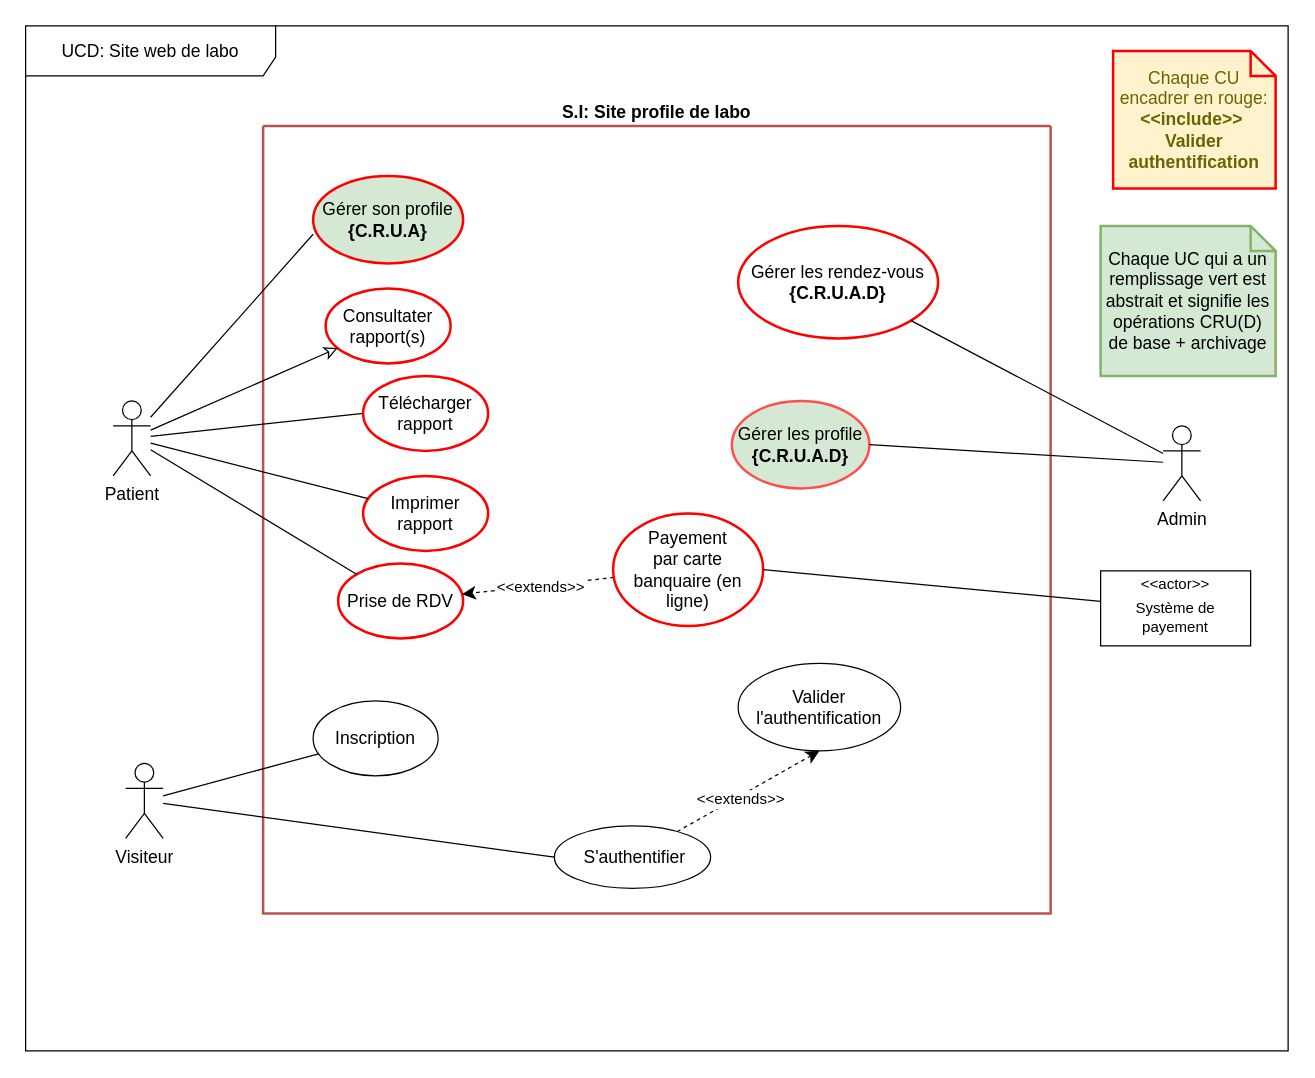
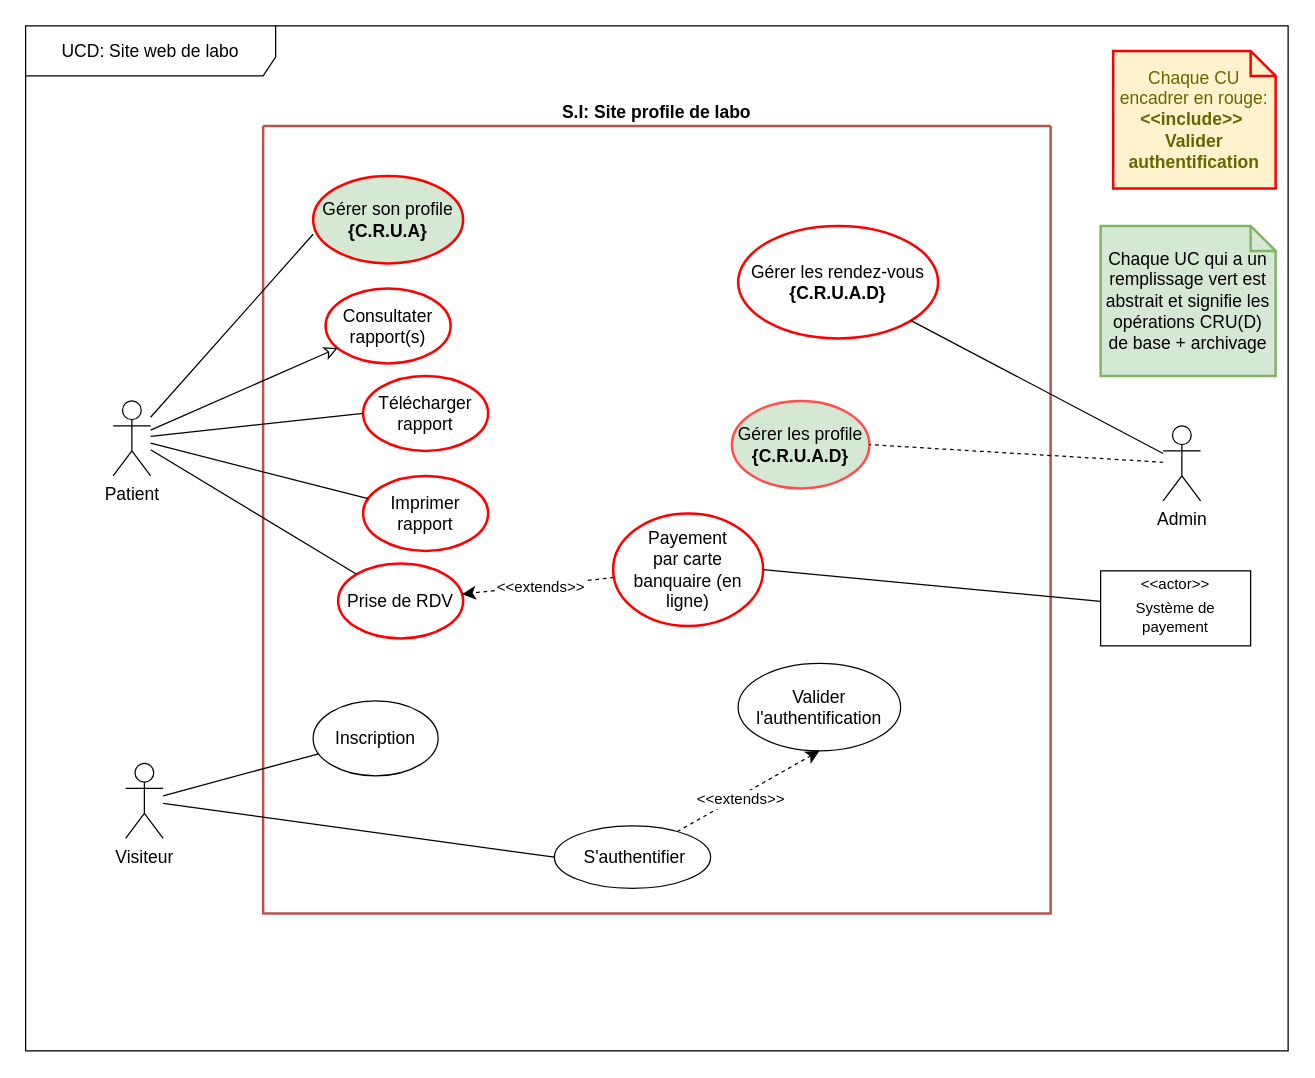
  <mxCell id="0" />
  <mxCell id="1" parent="0" />
  <mxCell id="2" value="&lt;font style=&quot;font-size: 14px;&quot;&gt;UCD: Site web de labo&lt;/font&gt;" style="shape=umlFrame;whiteSpace=wrap;html=1;pointerEvents=0;width=200;height=40;" parent="1" vertex="1"><mxGeometry x="20" y="20" width="1010" height="820" as="geometry" /></mxCell>
  <mxCell id="3" value="S.I: Site profile de labo" style="swimlane;startSize=0;swimlaneFillColor=none;fillColor=#f8cecc;strokeColor=#b85450;strokeWidth=2;fontSize=14;spacingBottom=24;" parent="1" vertex="1"><mxGeometry x="210" y="100" width="630" height="630" as="geometry"><mxRectangle x="120" y="320" width="50" height="40" as="alternateBounds" /></mxGeometry></mxCell>
  <mxCell id="4" value="&lt;font style=&quot;font-size: 14px;&quot;&gt;Inscription&lt;/font&gt;" style="ellipse;whiteSpace=wrap;html=1;fillColor=none;" parent="3" vertex="1"><mxGeometry x="40" y="460" width="100" height="60" as="geometry" /></mxCell>
  <mxCell id="5" value="&lt;font style=&quot;font-size: 14px;&quot;&gt;Prise de RDV&lt;/font&gt;" style="ellipse;whiteSpace=wrap;html=1;fillColor=none;strokeWidth=2;strokeColor=#ff0000;" parent="3" vertex="1"><mxGeometry x="60" y="350" width="100" height="60" as="geometry" /></mxCell>
  <mxCell id="6" style="edgeStyle=none;curved=1;rounded=0;orthogonalLoop=1;jettySize=auto;html=1;fontSize=12;startSize=8;endSize=8;dashed=1;" parent="3" source="8" target="5" edge="1"><mxGeometry relative="1" as="geometry" /></mxCell>
  <mxCell id="7" value="&amp;lt;&amp;lt;extends&amp;gt;&amp;gt;" style="edgeLabel;html=1;align=center;verticalAlign=middle;resizable=0;points=[];fontSize=12;" parent="6" vertex="1" connectable="0"><mxGeometry x="-0.014" y="1" relative="1" as="geometry"><mxPoint as="offset" /></mxGeometry></mxCell>
  <mxCell id="8" value="&lt;font style=&quot;font-size: 14px;&quot;&gt;Payement&lt;/font&gt;&lt;div&gt;&lt;font style=&quot;font-size: 14px;&quot;&gt;par carte banquaire (en ligne)&lt;/font&gt;&lt;/div&gt;" style="ellipse;whiteSpace=wrap;html=1;fillColor=none;strokeWidth=2;strokeColor=#ff0000;" parent="3" vertex="1"><mxGeometry x="280" y="310" width="120" height="90" as="geometry" /></mxCell>
  <mxCell id="9" value="&lt;font style=&quot;font-size: 14px;&quot;&gt;Consultater rapport(s)&lt;/font&gt;" style="ellipse;whiteSpace=wrap;html=1;fillColor=none;strokeWidth=2;strokeColor=#ff0000;" parent="3" vertex="1"><mxGeometry x="50" y="130" width="100" height="60" as="geometry" /></mxCell>
  <mxCell id="10" value="&lt;font style=&quot;font-size: 14px;&quot;&gt;Gérer son profile&lt;/font&gt;&lt;div&gt;&lt;font style=&quot;font-size: 14px;&quot;&gt;&lt;b&gt;{C.R.U.A}&lt;/b&gt;&lt;/font&gt;&lt;/div&gt;" style="ellipse;whiteSpace=wrap;html=1;fillColor=#d5e8d4;strokeWidth=2;strokeColor=#ff0000;" parent="3" vertex="1"><mxGeometry x="40" y="40" width="120" height="70" as="geometry" /></mxCell>
  <mxCell id="11" style="edgeStyle=none;curved=1;rounded=0;orthogonalLoop=1;jettySize=auto;html=1;entryX=1;entryY=0.5;entryDx=0;entryDy=0;fontSize=12;startSize=8;endSize=8;" parent="3" source="5" target="5" edge="1"><mxGeometry relative="1" as="geometry" /></mxCell>
  <mxCell id="12" value="&lt;font style=&quot;font-size: 14px;&quot;&gt;Gérer les rendez-vous&lt;/font&gt;&lt;div&gt;&lt;font style=&quot;font-size: 14px;&quot;&gt;&lt;b&gt;{C.R.U.A.D}&lt;/b&gt;&lt;/font&gt;&lt;/div&gt;" style="ellipse;whiteSpace=wrap;html=1;fillColor=none;strokeWidth=2;strokeColor=#ff0000;" parent="3" vertex="1"><mxGeometry x="380" y="80" width="160" height="90" as="geometry" /></mxCell>
  <mxCell id="13" value="&lt;font style=&quot;font-size: 14px;&quot;&gt;Gérer les profile&lt;/font&gt;&lt;div&gt;&lt;font style=&quot;font-size: 14px;&quot;&gt;&lt;b&gt;{C.R.U.A.D}&lt;/b&gt;&lt;/font&gt;&lt;/div&gt;" style="ellipse;whiteSpace=wrap;html=1;fillColor=#d5e8d4;strokeWidth=2;strokeColor=#FF4E4E;" parent="3" vertex="1"><mxGeometry x="375" y="220" width="110" height="70" as="geometry" /></mxCell>
  <mxCell id="14" value="&lt;font style=&quot;font-size: 14px;&quot;&gt;Valider l'authentification&lt;/font&gt;" style="ellipse;whiteSpace=wrap;html=1;fillColor=none;" parent="3" vertex="1"><mxGeometry x="380" y="430" width="130" height="70" as="geometry" /></mxCell>
  <mxCell id="15" style="edgeStyle=none;curved=1;rounded=0;orthogonalLoop=1;jettySize=auto;html=1;entryX=0.5;entryY=1;entryDx=0;entryDy=0;fontSize=12;startSize=8;endSize=8;dashed=1;" parent="3" source="17" target="14" edge="1"><mxGeometry relative="1" as="geometry" /></mxCell>
  <mxCell id="16" value="&amp;lt;&amp;lt;extends&amp;gt;&amp;gt;" style="edgeLabel;html=1;align=center;verticalAlign=middle;resizable=0;points=[];fontSize=12;" parent="15" vertex="1" connectable="0"><mxGeometry x="-0.147" y="-2" relative="1" as="geometry"><mxPoint as="offset" /></mxGeometry></mxCell>
  <mxCell id="17" value="&lt;font style=&quot;font-size: 14px;&quot;&gt;&amp;nbsp;S'authentifier&lt;/font&gt;" style="ellipse;whiteSpace=wrap;html=1;fillColor=none;" parent="3" vertex="1"><mxGeometry x="233" y="560" width="125" height="50" as="geometry" /></mxCell>
  <mxCell id="18" value="&lt;font style=&quot;font-size: 14px;&quot;&gt;Imprimer rapport&lt;/font&gt;" style="ellipse;whiteSpace=wrap;html=1;fillColor=none;strokeWidth=2;strokeColor=#ff0000;" parent="3" vertex="1"><mxGeometry x="80" y="280" width="100" height="60" as="geometry" /></mxCell>
  <mxCell id="19" value="&lt;font style=&quot;font-size: 14px;&quot;&gt;Télécharger rapport&lt;/font&gt;" style="ellipse;whiteSpace=wrap;html=1;fillColor=none;strokeWidth=2;strokeColor=#ff0000;" parent="3" vertex="1"><mxGeometry x="80" y="200" width="100" height="60" as="geometry" /></mxCell>
  <mxCell id="20" style="edgeStyle=none;curved=1;rounded=0;orthogonalLoop=1;jettySize=auto;html=1;fontSize=12;startSize=8;endSize=8;endArrow=none;endFill=0;" parent="1" source="22" target="4" edge="1"><mxGeometry relative="1" as="geometry" /></mxCell>
  <mxCell id="21" style="edgeStyle=none;curved=1;rounded=0;orthogonalLoop=1;jettySize=auto;html=1;entryX=0;entryY=0.5;entryDx=0;entryDy=0;fontSize=12;startSize=8;endSize=8;endArrow=none;endFill=0;" parent="1" source="22" target="17" edge="1"><mxGeometry relative="1" as="geometry" /></mxCell>
  <mxCell id="22" value="&lt;font style=&quot;font-size: 14px;&quot;&gt;Visiteur&lt;/font&gt;" style="shape=umlActor;verticalLabelPosition=bottom;verticalAlign=top;html=1;outlineConnect=0;" parent="1" vertex="1"><mxGeometry x="100" y="610" width="30" height="60" as="geometry" /></mxCell>
  <mxCell id="23" style="edgeStyle=none;curved=1;rounded=0;orthogonalLoop=1;jettySize=auto;html=1;fontSize=12;startSize=8;endSize=8;endArrow=none;endFill=0;" parent="1" source="26" target="5" edge="1"><mxGeometry relative="1" as="geometry" /></mxCell>
  <mxCell id="24" style="edgeStyle=none;curved=1;rounded=0;orthogonalLoop=1;jettySize=auto;html=1;fontSize=12;startSize=8;endSize=8;endArrow=classic;endFill=0;" parent="1" source="26" target="9" edge="1"><mxGeometry relative="1" as="geometry"><mxPoint x="130" y="490" as="sourcePoint" /></mxGeometry></mxCell>
  <mxCell id="25" style="edgeStyle=none;curved=1;rounded=0;orthogonalLoop=1;jettySize=auto;html=1;entryX=0;entryY=0.667;entryDx=0;entryDy=0;fontSize=12;startSize=8;endSize=8;endArrow=none;endFill=0;entryPerimeter=0;" parent="1" source="26" target="10" edge="1"><mxGeometry relative="1" as="geometry"><mxPoint x="130" y="490" as="sourcePoint" /></mxGeometry></mxCell>
  <mxCell id="26" value="&lt;font style=&quot;font-size: 14px;&quot;&gt;Patient&lt;/font&gt;" style="shape=umlActor;verticalLabelPosition=bottom;verticalAlign=top;html=1;outlineConnect=0;" parent="1" vertex="1"><mxGeometry x="90" y="320" width="30" height="60" as="geometry" /></mxCell>
  <mxCell id="27" style="edgeStyle=none;curved=1;rounded=0;orthogonalLoop=1;jettySize=auto;html=1;fontSize=12;startSize=8;endSize=8;endArrow=none;endFill=0;" parent="1" source="29" target="12" edge="1"><mxGeometry relative="1" as="geometry"><mxPoint x="910" y="450" as="sourcePoint" /></mxGeometry></mxCell>
- <mxCell id="28" style="edgeStyle=none;curved=1;rounded=0;orthogonalLoop=1;jettySize=auto;html=1;entryX=1;entryY=0.5;entryDx=0;entryDy=0;fontSize=12;startSize=8;endSize=8;endArrow=none;endFill=0;" parent="1" source="29" target="13" edge="1"><mxGeometry relative="1" as="geometry" /></mxCell>
+ <mxCell id="28" style="edgeStyle=none;curved=1;rounded=0;orthogonalLoop=1;jettySize=auto;html=1;entryX=1;entryY=0.5;entryDx=0;entryDy=0;fontSize=12;startSize=8;endSize=8;endArrow=none;endFill=0;dashed=1;" parent="1" source="29" target="13" edge="1"><mxGeometry relative="1" as="geometry" /></mxCell>
  <mxCell id="29" value="&lt;font style=&quot;font-size: 14px;&quot;&gt;Admin&lt;/font&gt;" style="shape=umlActor;verticalLabelPosition=bottom;verticalAlign=top;html=1;outlineConnect=0;" parent="1" vertex="1"><mxGeometry x="930" y="340" width="30" height="60" as="geometry" /></mxCell>
  <mxCell id="30" style="edgeStyle=none;curved=1;rounded=0;orthogonalLoop=1;jettySize=auto;html=1;entryX=1;entryY=0.5;entryDx=0;entryDy=0;fontSize=12;startSize=8;endSize=8;endArrow=none;endFill=0;" parent="1" source="34" target="8" edge="1"><mxGeometry relative="1" as="geometry" /></mxCell>
  <mxCell id="31" value="Chaque CU encadrer en rouge:&lt;br&gt;&lt;b&gt;&amp;lt;&amp;lt;include&amp;gt;&amp;gt;&amp;nbsp;&lt;/b&gt;&lt;br&gt;&lt;b&gt;Valider authentification&lt;/b&gt;" style="shape=note;strokeWidth=2;fontSize=14;size=20;whiteSpace=wrap;html=1;fillColor=#fff2cc;strokeColor=#fa0000;fontColor=#666600;" parent="1" vertex="1"><mxGeometry x="890" y="40" width="130" height="110" as="geometry" /></mxCell>
  <mxCell id="32" value="Chaque UC qui a un remplissage vert est abstrait et signifie les opérations CRU(D) de base + archivage" style="shape=note;strokeWidth=2;fontSize=14;size=20;whiteSpace=wrap;html=1;fillColor=#d5e8d4;strokeColor=#82b366;" parent="1" vertex="1"><mxGeometry x="880" y="180" width="140" height="120" as="geometry" /></mxCell>
  <mxCell id="33" value="&lt;font style=&quot;font-size: 12px;&quot;&gt;&amp;lt;&amp;lt;actor&amp;gt;&amp;gt;&lt;/font&gt;" style="text;html=1;align=center;verticalAlign=middle;whiteSpace=wrap;rounded=0;fontSize=16;" parent="1" vertex="1"><mxGeometry x="910" y="450" width="60" height="30" as="geometry" /></mxCell>
  <mxCell id="34" value="&lt;div&gt;&lt;br&gt;&lt;/div&gt;Système de payement" style="rounded=0;whiteSpace=wrap;html=1;fillColor=none;" parent="1" vertex="1"><mxGeometry x="880" y="456" width="120" height="60" as="geometry" /></mxCell>
  <mxCell id="35" style="edgeStyle=none;curved=1;rounded=0;orthogonalLoop=1;jettySize=auto;html=1;fontSize=12;startSize=8;endSize=8;endArrow=none;endFill=0;" parent="1" source="18" target="26" edge="1"><mxGeometry relative="1" as="geometry" /></mxCell>
  <mxCell id="36" style="edgeStyle=none;curved=1;rounded=0;orthogonalLoop=1;jettySize=auto;html=1;fontSize=12;startSize=8;endSize=8;endArrow=none;endFill=0;exitX=0;exitY=0.5;exitDx=0;exitDy=0;" parent="1" source="19" target="26" edge="1"><mxGeometry relative="1" as="geometry"><mxPoint x="304" y="408" as="sourcePoint" /><mxPoint x="130" y="364" as="targetPoint" /></mxGeometry></mxCell>
